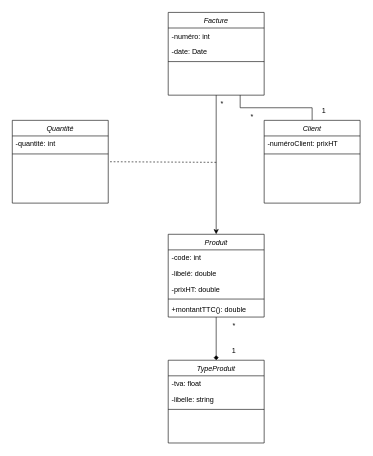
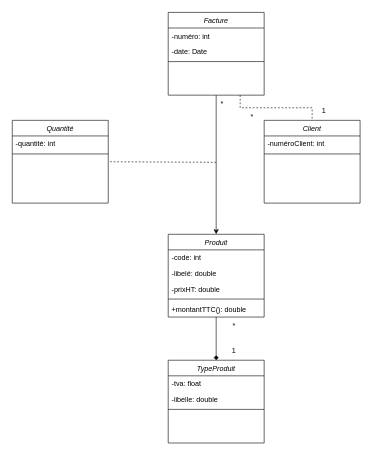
  <mxCell id="0" />
  <mxCell id="1" parent="0" />
  <mxCell id="2" style="edgeStyle=orthogonalEdgeStyle;rounded=0;orthogonalLoop=1;jettySize=auto;html=1;exitX=0.5;exitY=1;exitDx=0;exitDy=0;entryX=0.5;entryY=0;entryDx=0;entryDy=0;" parent="1" source="4" target="9" edge="1"><mxGeometry relative="1" as="geometry" /></mxCell>
- <mxCell id="3" style="edgeStyle=orthogonalEdgeStyle;rounded=0;orthogonalLoop=1;jettySize=auto;html=1;exitX=0.75;exitY=1;exitDx=0;exitDy=0;endArrow=none;endFill=0;" parent="1" source="4" target="23" edge="1"><mxGeometry relative="1" as="geometry" /></mxCell>
+ <mxCell id="3" style="edgeStyle=orthogonalEdgeStyle;rounded=0;orthogonalLoop=1;jettySize=auto;html=1;exitX=0.75;exitY=1;exitDx=0;exitDy=0;endArrow=none;endFill=0;dashed=1;" parent="1" source="4" target="23" edge="1"><mxGeometry relative="1" as="geometry" /></mxCell>
  <mxCell id="4" value="Facture" style="swimlane;fontStyle=2;align=center;verticalAlign=top;childLayout=stackLayout;horizontal=1;startSize=26;horizontalStack=0;resizeParent=1;resizeLast=0;collapsible=1;marginBottom=0;rounded=0;shadow=0;strokeWidth=1;" parent="1" vertex="1"><mxGeometry x="280" y="20" width="160" height="138" as="geometry"><mxRectangle x="230" y="140" width="160" height="26" as="alternateBounds" /></mxGeometry></mxCell>
  <mxCell id="5" value="-numéro: int" style="text;align=left;verticalAlign=top;spacingLeft=4;spacingRight=4;overflow=hidden;rotatable=0;points=[[0,0.5],[1,0.5]];portConstraint=eastwest;" parent="4" vertex="1"><mxGeometry y="26" width="160" height="26" as="geometry" /></mxCell>
  <mxCell id="6" value="-date: Date" style="text;align=left;verticalAlign=top;spacingLeft=4;spacingRight=4;overflow=hidden;rotatable=0;points=[[0,0.5],[1,0.5]];portConstraint=eastwest;rounded=0;shadow=0;html=0;" parent="4" vertex="1"><mxGeometry y="52" width="160" height="26" as="geometry" /></mxCell>
  <mxCell id="7" value="" style="line;html=1;strokeWidth=1;align=left;verticalAlign=middle;spacingTop=-1;spacingLeft=3;spacingRight=3;rotatable=0;labelPosition=right;points=[];portConstraint=eastwest;" parent="4" vertex="1"><mxGeometry y="78" width="160" height="8" as="geometry" /></mxCell>
  <mxCell id="8" style="edgeStyle=orthogonalEdgeStyle;rounded=0;orthogonalLoop=1;jettySize=auto;html=1;exitX=0.5;exitY=1;exitDx=0;exitDy=0;entryX=0.5;entryY=0;entryDx=0;entryDy=0;endArrow=diamond;" edge="1" parent="1" source="9" target="18"><mxGeometry relative="1" as="geometry" /></mxCell>
  <mxCell id="9" value="Produit" style="swimlane;fontStyle=2;align=center;verticalAlign=top;childLayout=stackLayout;horizontal=1;startSize=26;horizontalStack=0;resizeParent=1;resizeLast=0;collapsible=1;marginBottom=0;rounded=0;shadow=0;strokeWidth=1;" parent="1" vertex="1"><mxGeometry x="280" y="390" width="160" height="138" as="geometry"><mxRectangle x="230" y="140" width="160" height="26" as="alternateBounds" /></mxGeometry></mxCell>
  <mxCell id="10" value="-code: int" style="text;align=left;verticalAlign=top;spacingLeft=4;spacingRight=4;overflow=hidden;rotatable=0;points=[[0,0.5],[1,0.5]];portConstraint=eastwest;" parent="9" vertex="1"><mxGeometry y="26" width="160" height="26" as="geometry" /></mxCell>
  <mxCell id="11" value="-libelé: double" style="text;align=left;verticalAlign=top;spacingLeft=4;spacingRight=4;overflow=hidden;rotatable=0;points=[[0,0.5],[1,0.5]];portConstraint=eastwest;" parent="9" vertex="1"><mxGeometry y="52" width="160" height="26" as="geometry" /></mxCell>
  <mxCell id="12" value="-prixHT: double" style="text;align=left;verticalAlign=top;spacingLeft=4;spacingRight=4;overflow=hidden;rotatable=0;points=[[0,0.5],[1,0.5]];portConstraint=eastwest;" vertex="1" parent="9"><mxGeometry y="78" width="160" height="26" as="geometry" /></mxCell>
  <mxCell id="13" value="" style="line;html=1;strokeWidth=1;align=left;verticalAlign=middle;spacingTop=-1;spacingLeft=3;spacingRight=3;rotatable=0;labelPosition=right;points=[];portConstraint=eastwest;" parent="9" vertex="1"><mxGeometry y="104" width="160" height="8" as="geometry" /></mxCell>
  <mxCell id="14" value="+montantTTC(): double" style="text;align=left;verticalAlign=top;spacingLeft=4;spacingRight=4;overflow=hidden;rotatable=0;points=[[0,0.5],[1,0.5]];portConstraint=eastwest;" vertex="1" parent="9"><mxGeometry y="112" width="160" height="26" as="geometry" /></mxCell>
  <mxCell id="15" value="Quantité" style="swimlane;fontStyle=2;align=center;verticalAlign=top;childLayout=stackLayout;horizontal=1;startSize=26;horizontalStack=0;resizeParent=1;resizeLast=0;collapsible=1;marginBottom=0;rounded=0;shadow=0;strokeWidth=1;" parent="1" vertex="1"><mxGeometry x="20" y="200" width="160" height="138" as="geometry"><mxRectangle x="230" y="140" width="160" height="26" as="alternateBounds" /></mxGeometry></mxCell>
  <mxCell id="16" value="-quantité: int" style="text;align=left;verticalAlign=top;spacingLeft=4;spacingRight=4;overflow=hidden;rotatable=0;points=[[0,0.5],[1,0.5]];portConstraint=eastwest;" parent="15" vertex="1"><mxGeometry y="26" width="160" height="26" as="geometry" /></mxCell>
  <mxCell id="17" value="" style="line;html=1;strokeWidth=1;align=left;verticalAlign=middle;spacingTop=-1;spacingLeft=3;spacingRight=3;rotatable=0;labelPosition=right;points=[];portConstraint=eastwest;" parent="15" vertex="1"><mxGeometry y="52" width="160" height="8" as="geometry" /></mxCell>
  <mxCell id="18" value="TypeProduit" style="swimlane;fontStyle=2;align=center;verticalAlign=top;childLayout=stackLayout;horizontal=1;startSize=26;horizontalStack=0;resizeParent=1;resizeLast=0;collapsible=1;marginBottom=0;rounded=0;shadow=0;strokeWidth=1;" parent="1" vertex="1"><mxGeometry x="280" y="600" width="160" height="138" as="geometry"><mxRectangle x="230" y="140" width="160" height="26" as="alternateBounds" /></mxGeometry></mxCell>
  <mxCell id="19" value="-tva: float" style="text;align=left;verticalAlign=top;spacingLeft=4;spacingRight=4;overflow=hidden;rotatable=0;points=[[0,0.5],[1,0.5]];portConstraint=eastwest;" parent="18" vertex="1"><mxGeometry y="26" width="160" height="26" as="geometry" /></mxCell>
- <mxCell id="20" value="-libelle: string" style="text;align=left;verticalAlign=top;spacingLeft=4;spacingRight=4;overflow=hidden;rotatable=0;points=[[0,0.5],[1,0.5]];portConstraint=eastwest;" parent="18" vertex="1"><mxGeometry y="52" width="160" height="26" as="geometry" /></mxCell>
+ <mxCell id="20" value="-libelle: double" style="text;align=left;verticalAlign=top;spacingLeft=4;spacingRight=4;overflow=hidden;rotatable=0;points=[[0,0.5],[1,0.5]];portConstraint=eastwest;" parent="18" vertex="1"><mxGeometry y="52" width="160" height="26" as="geometry" /></mxCell>
  <mxCell id="21" value="" style="line;html=1;strokeWidth=1;align=left;verticalAlign=middle;spacingTop=-1;spacingLeft=3;spacingRight=3;rotatable=0;labelPosition=right;points=[];portConstraint=eastwest;" parent="18" vertex="1"><mxGeometry y="78" width="160" height="8" as="geometry" /></mxCell>
  <mxCell id="22" value="1" style="text;html=1;strokeColor=none;fillColor=none;align=center;verticalAlign=middle;whiteSpace=wrap;rounded=0;" parent="1" vertex="1"><mxGeometry x="360" y="570" width="60" height="30" as="geometry" /></mxCell>
  <mxCell id="23" value="Client" style="swimlane;fontStyle=2;align=center;verticalAlign=top;childLayout=stackLayout;horizontal=1;startSize=26;horizontalStack=0;resizeParent=1;resizeLast=0;collapsible=1;marginBottom=0;rounded=0;shadow=0;strokeWidth=1;" parent="1" vertex="1"><mxGeometry x="440" y="200" width="160" height="138" as="geometry"><mxRectangle x="230" y="140" width="160" height="26" as="alternateBounds" /></mxGeometry></mxCell>
- <mxCell id="24" value="-numéroClient: prixHT" style="text;align=left;verticalAlign=top;spacingLeft=4;spacingRight=4;overflow=hidden;rotatable=0;points=[[0,0.5],[1,0.5]];portConstraint=eastwest;" parent="23" vertex="1"><mxGeometry y="26" width="160" height="26" as="geometry" /></mxCell>
+ <mxCell id="24" value="-numéroClient: int" style="text;align=left;verticalAlign=top;spacingLeft=4;spacingRight=4;overflow=hidden;rotatable=0;points=[[0,0.5],[1,0.5]];portConstraint=eastwest;" parent="23" vertex="1"><mxGeometry y="26" width="160" height="26" as="geometry" /></mxCell>
  <mxCell id="25" value="" style="line;html=1;strokeWidth=1;align=left;verticalAlign=middle;spacingTop=-1;spacingLeft=3;spacingRight=3;rotatable=0;labelPosition=right;points=[];portConstraint=eastwest;" parent="23" vertex="1"><mxGeometry y="52" width="160" height="8" as="geometry" /></mxCell>
  <mxCell id="26" value="1" style="text;html=1;strokeColor=none;fillColor=none;align=center;verticalAlign=middle;whiteSpace=wrap;rounded=0;" parent="1" vertex="1"><mxGeometry x="510" y="170" width="60" height="30" as="geometry" /></mxCell>
  <mxCell id="27" value="*" style="text;html=1;strokeColor=none;fillColor=none;align=center;verticalAlign=middle;whiteSpace=wrap;rounded=0;" vertex="1" parent="1"><mxGeometry x="340" y="158" width="60" height="30" as="geometry" /></mxCell>
  <mxCell id="28" value="" style="endArrow=none;html=1;rounded=0;entryX=1;entryY=0.5;entryDx=0;entryDy=0;dashed=1;endFill=0;" edge="1" parent="1" target="15"><mxGeometry width="50" height="50" relative="1" as="geometry"><mxPoint x="360" y="270" as="sourcePoint" /><mxPoint x="410" y="220" as="targetPoint" /></mxGeometry></mxCell>
  <mxCell id="29" value="*" style="text;html=1;strokeColor=none;fillColor=none;align=center;verticalAlign=middle;whiteSpace=wrap;rounded=0;" vertex="1" parent="1"><mxGeometry x="360" y="528" width="60" height="30" as="geometry" /></mxCell>
  <mxCell id="30" value="*" style="text;html=1;strokeColor=none;fillColor=none;align=center;verticalAlign=middle;whiteSpace=wrap;rounded=0;" vertex="1" parent="1"><mxGeometry x="390" y="180" width="60" height="30" as="geometry" /></mxCell>
